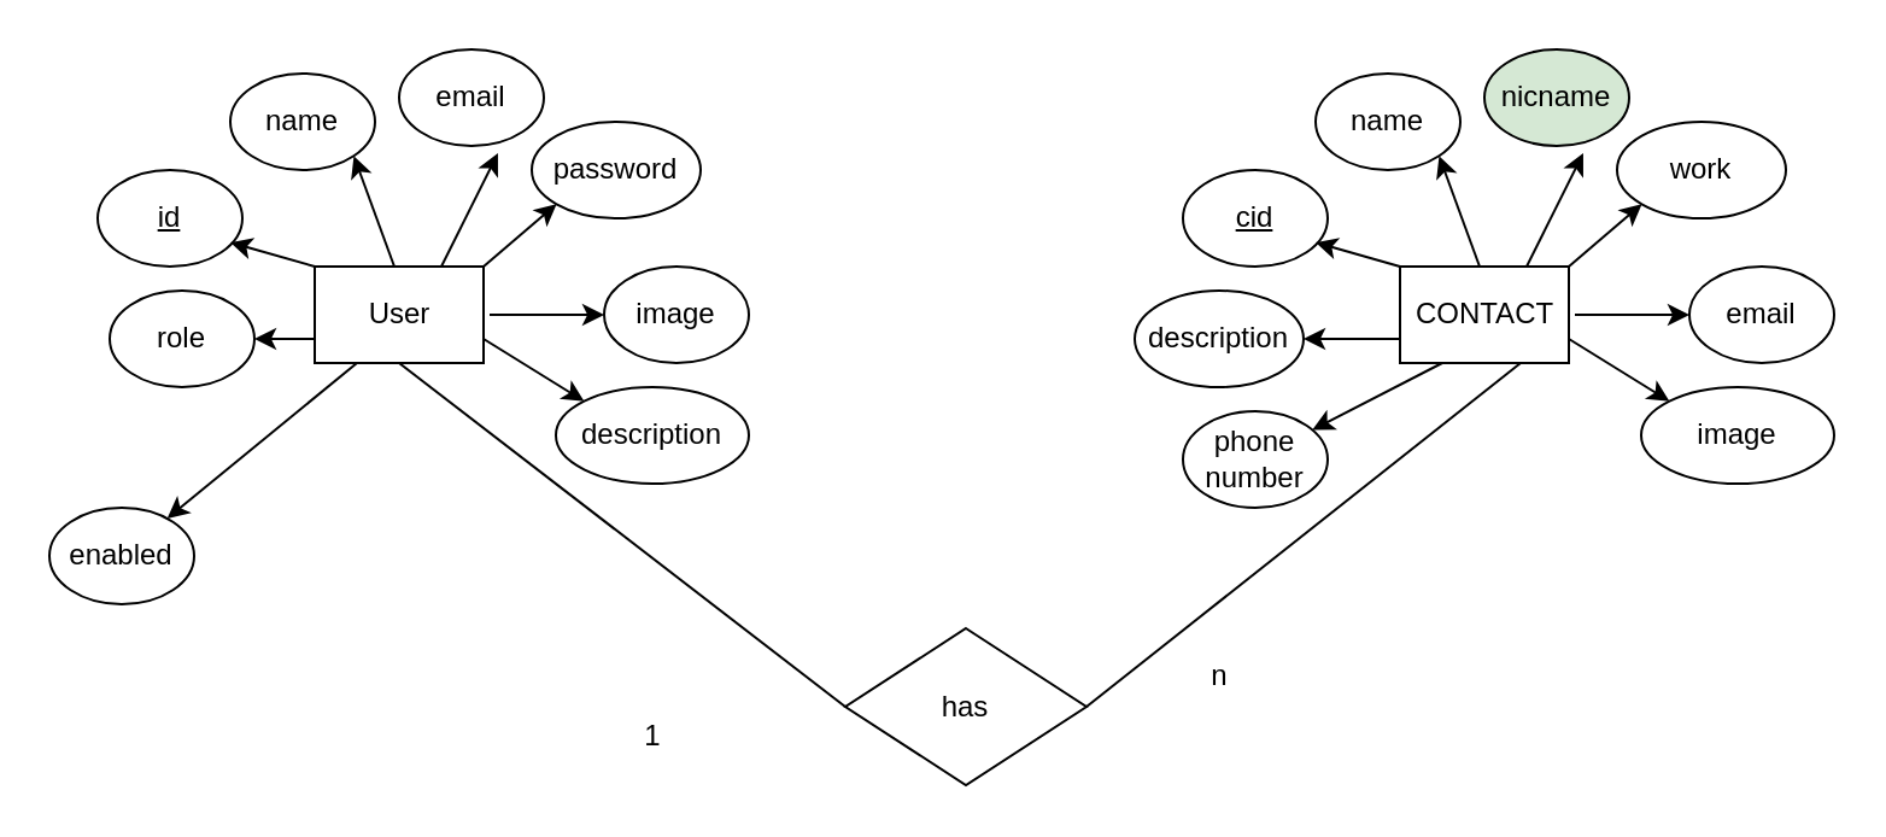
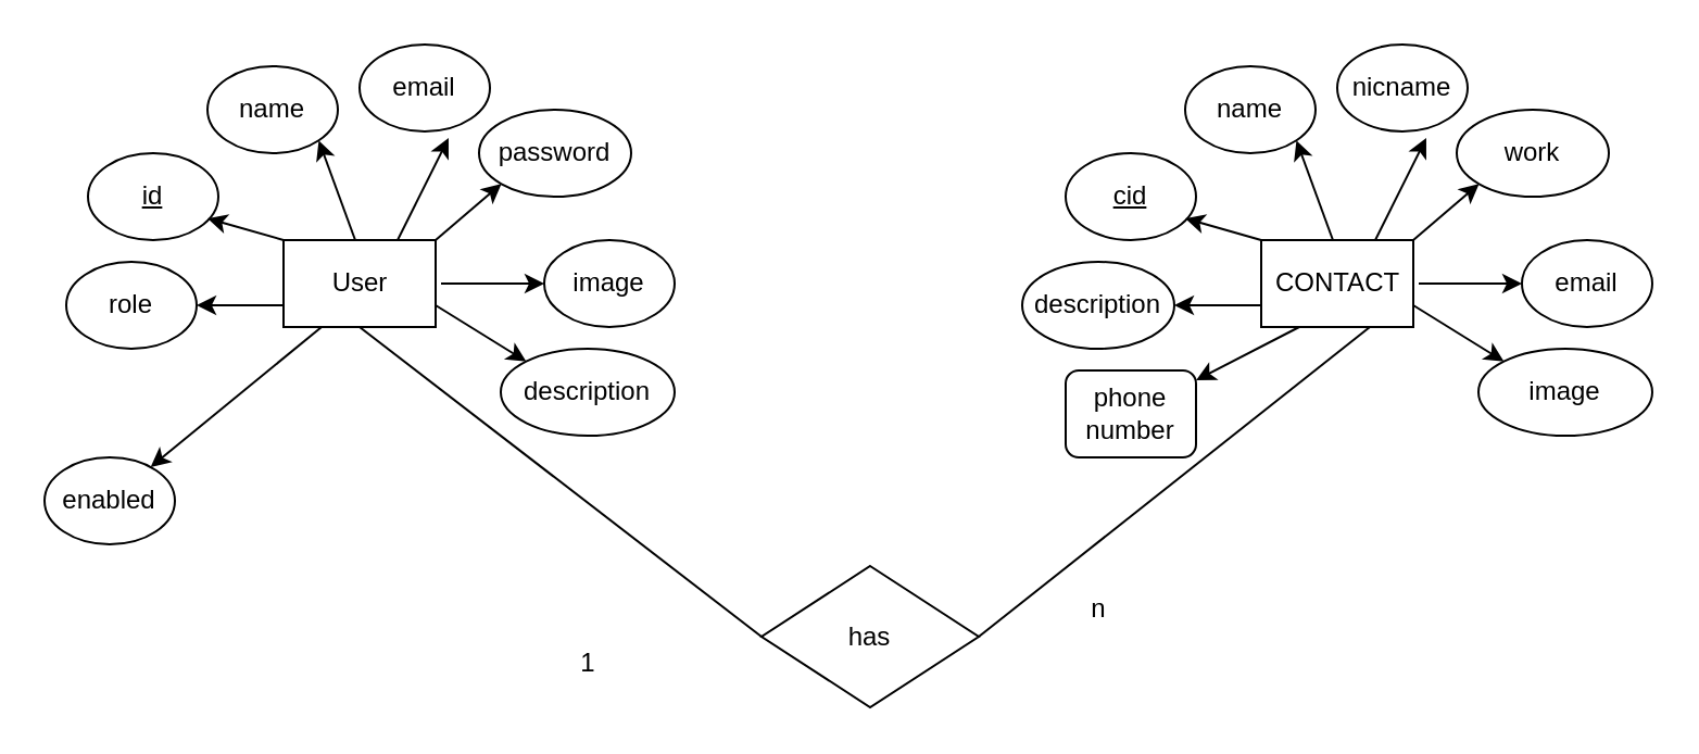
  <mxCell id="0" />
  <mxCell id="1" parent="0" />
  <mxCell id="2" value="" style="rounded=0;whiteSpace=wrap;html=1;" vertex="1" parent="1"><mxGeometry x="130" y="110" width="70" height="40" as="geometry" /></mxCell>
  <mxCell id="3" value="User" style="text;html=1;align=center;verticalAlign=middle;resizable=0;points=[];autosize=1;strokeColor=none;" vertex="1" parent="1"><mxGeometry x="145" y="120" width="40" height="20" as="geometry" /></mxCell>
  <mxCell id="4" value="&lt;u&gt;id&lt;/u&gt;" style="ellipse;whiteSpace=wrap;html=1;" vertex="1" parent="1"><mxGeometry x="40" y="70" width="60" height="40" as="geometry" /></mxCell>
  <mxCell id="5" value="name" style="ellipse;whiteSpace=wrap;html=1;" vertex="1" parent="1"><mxGeometry x="95" y="30" width="60" height="40" as="geometry" /></mxCell>
  <mxCell id="6" value="email" style="ellipse;whiteSpace=wrap;html=1;" vertex="1" parent="1"><mxGeometry x="165" y="20" width="60" height="40" as="geometry" /></mxCell>
  <mxCell id="7" value="password" style="ellipse;whiteSpace=wrap;html=1;" vertex="1" parent="1"><mxGeometry x="220" y="50" width="70" height="40" as="geometry" /></mxCell>
  <mxCell id="8" value="image" style="ellipse;whiteSpace=wrap;html=1;" vertex="1" parent="1"><mxGeometry x="250" y="110" width="60" height="40" as="geometry" /></mxCell>
  <mxCell id="9" value="description" style="ellipse;whiteSpace=wrap;html=1;" vertex="1" parent="1"><mxGeometry x="230" y="160" width="80" height="40" as="geometry" /></mxCell>
- <mxCell id="10" value="role" style="ellipse;whiteSpace=wrap;html=1;" vertex="1" parent="1"><mxGeometry x="45" y="120" width="60" height="40" as="geometry" /></mxCell>
+ <mxCell id="10" value="role" style="ellipse;whiteSpace=wrap;html=1;" vertex="1" parent="1"><mxGeometry x="30" y="120" width="60" height="40" as="geometry" /></mxCell>
  <mxCell id="11" value="enabled" style="ellipse;whiteSpace=wrap;html=1;" vertex="1" parent="1"><mxGeometry x="20" y="210" width="60" height="40" as="geometry" /></mxCell>
  <mxCell id="12" value="" style="endArrow=classic;html=1;exitX=0.25;exitY=1;exitDx=0;exitDy=0;" edge="1" parent="1" source="2" target="11"><mxGeometry width="50" height="50" relative="1" as="geometry"><mxPoint x="140" y="115" as="sourcePoint" /><mxPoint x="190" y="65" as="targetPoint" /></mxGeometry></mxCell>
  <mxCell id="13" value="" style="endArrow=classic;html=1;exitX=0;exitY=0.75;exitDx=0;exitDy=0;entryX=1;entryY=0.5;entryDx=0;entryDy=0;" edge="1" parent="1" source="2" target="10"><mxGeometry width="50" height="50" relative="1" as="geometry"><mxPoint x="148.5" y="134" as="sourcePoint" /><mxPoint x="94.664" y="161.707" as="targetPoint" /></mxGeometry></mxCell>
  <mxCell id="14" value="" style="endArrow=classic;html=1;exitX=0;exitY=0;exitDx=0;exitDy=0;entryX=1;entryY=0.5;entryDx=0;entryDy=0;" edge="1" parent="1" source="2"><mxGeometry width="50" height="50" relative="1" as="geometry"><mxPoint x="135" y="100" as="sourcePoint" /><mxPoint x="95" y="100" as="targetPoint" /></mxGeometry></mxCell>
  <mxCell id="15" value="" style="endArrow=classic;html=1;entryX=1;entryY=1;entryDx=0;entryDy=0;" edge="1" parent="1" target="5"><mxGeometry width="50" height="50" relative="1" as="geometry"><mxPoint x="163" y="110" as="sourcePoint" /><mxPoint x="100" y="110" as="targetPoint" /></mxGeometry></mxCell>
  <mxCell id="16" value="" style="endArrow=classic;html=1;entryX=0.683;entryY=1.075;entryDx=0;entryDy=0;entryPerimeter=0;exitX=0.75;exitY=0;exitDx=0;exitDy=0;" edge="1" parent="1" source="2" target="6"><mxGeometry width="50" height="50" relative="1" as="geometry"><mxPoint x="180" y="100" as="sourcePoint" /><mxPoint x="156.213" y="74.142" as="targetPoint" /></mxGeometry></mxCell>
  <mxCell id="17" value="" style="endArrow=classic;html=1;entryX=0;entryY=1;entryDx=0;entryDy=0;exitX=1;exitY=0;exitDx=0;exitDy=0;" edge="1" parent="1" source="2" target="7"><mxGeometry width="50" height="50" relative="1" as="geometry"><mxPoint x="192.5" y="120" as="sourcePoint" /><mxPoint x="215.98" y="73" as="targetPoint" /></mxGeometry></mxCell>
  <mxCell id="18" value="" style="endArrow=classic;html=1;exitX=0.75;exitY=0;exitDx=0;exitDy=0;" edge="1" parent="1"><mxGeometry width="50" height="50" relative="1" as="geometry"><mxPoint x="202.5" y="130" as="sourcePoint" /><mxPoint x="250" y="130" as="targetPoint" /></mxGeometry></mxCell>
  <mxCell id="19" value="" style="endArrow=classic;html=1;entryX=0;entryY=0;entryDx=0;entryDy=0;exitX=1;exitY=0.75;exitDx=0;exitDy=0;" edge="1" parent="1" source="2" target="9"><mxGeometry width="50" height="50" relative="1" as="geometry"><mxPoint x="210" y="150" as="sourcePoint" /><mxPoint x="260" y="140" as="targetPoint" /></mxGeometry></mxCell>
  <mxCell id="20" value="" style="rounded=0;whiteSpace=wrap;html=1;" vertex="1" parent="1"><mxGeometry x="580" y="110" width="70" height="40" as="geometry" /></mxCell>
  <mxCell id="21" value="CONTACT" style="text;html=1;align=center;verticalAlign=middle;resizable=0;points=[];autosize=1;strokeColor=none;" vertex="1" parent="1"><mxGeometry x="580" y="120" width="70" height="20" as="geometry" /></mxCell>
  <mxCell id="22" value="&lt;u&gt;cid&lt;/u&gt;" style="ellipse;whiteSpace=wrap;html=1;" vertex="1" parent="1"><mxGeometry x="490" y="70" width="60" height="40" as="geometry" /></mxCell>
  <mxCell id="23" value="name" style="ellipse;whiteSpace=wrap;html=1;" vertex="1" parent="1"><mxGeometry x="545" y="30" width="60" height="40" as="geometry" /></mxCell>
- <mxCell id="24" value="nicname" style="ellipse;whiteSpace=wrap;html=1;fillColor=#d5e8d4;" vertex="1" parent="1"><mxGeometry x="615" y="20" width="60" height="40" as="geometry" /></mxCell>
+ <mxCell id="24" value="nicname" style="ellipse;whiteSpace=wrap;html=1;" vertex="1" parent="1"><mxGeometry x="615" y="20" width="60" height="40" as="geometry" /></mxCell>
  <mxCell id="25" value="work" style="ellipse;whiteSpace=wrap;html=1;" vertex="1" parent="1"><mxGeometry x="670" y="50" width="70" height="40" as="geometry" /></mxCell>
  <mxCell id="26" value="email" style="ellipse;whiteSpace=wrap;html=1;" vertex="1" parent="1"><mxGeometry x="700" y="110" width="60" height="40" as="geometry" /></mxCell>
  <mxCell id="27" value="image" style="ellipse;whiteSpace=wrap;html=1;" vertex="1" parent="1"><mxGeometry x="680" y="160" width="80" height="40" as="geometry" /></mxCell>
  <mxCell id="28" value="description" style="ellipse;whiteSpace=wrap;html=1;" vertex="1" parent="1"><mxGeometry x="470" y="120" width="70" height="40" as="geometry" /></mxCell>
- <mxCell id="29" value="phone number" style="ellipse;whiteSpace=wrap;html=1;" vertex="1" parent="1"><mxGeometry x="490" y="170" width="60" height="40" as="geometry" /></mxCell>
+ <mxCell id="29" value="phone number" style="whiteSpace=wrap;html=1;rounded=1;" vertex="1" parent="1"><mxGeometry x="490" y="170" width="60" height="40" as="geometry" /></mxCell>
  <mxCell id="30" value="" style="endArrow=classic;html=1;exitX=0.25;exitY=1;exitDx=0;exitDy=0;" edge="1" parent="1" source="20" target="29"><mxGeometry width="50" height="50" relative="1" as="geometry"><mxPoint x="590" y="115" as="sourcePoint" /><mxPoint x="640" y="65" as="targetPoint" /></mxGeometry></mxCell>
  <mxCell id="31" value="" style="endArrow=classic;html=1;exitX=0;exitY=0.75;exitDx=0;exitDy=0;entryX=1;entryY=0.5;entryDx=0;entryDy=0;" edge="1" parent="1" source="20" target="28"><mxGeometry width="50" height="50" relative="1" as="geometry"><mxPoint x="598.5" y="134" as="sourcePoint" /><mxPoint x="544.664" y="161.707" as="targetPoint" /></mxGeometry></mxCell>
  <mxCell id="32" value="" style="endArrow=classic;html=1;exitX=0;exitY=0;exitDx=0;exitDy=0;entryX=1;entryY=0.5;entryDx=0;entryDy=0;" edge="1" parent="1" source="20"><mxGeometry width="50" height="50" relative="1" as="geometry"><mxPoint x="585" y="100" as="sourcePoint" /><mxPoint x="545" y="100" as="targetPoint" /></mxGeometry></mxCell>
  <mxCell id="33" value="" style="endArrow=classic;html=1;entryX=1;entryY=1;entryDx=0;entryDy=0;" edge="1" parent="1" target="23"><mxGeometry width="50" height="50" relative="1" as="geometry"><mxPoint x="613" y="110" as="sourcePoint" /><mxPoint x="550" y="110" as="targetPoint" /></mxGeometry></mxCell>
  <mxCell id="34" value="" style="endArrow=classic;html=1;entryX=0.683;entryY=1.075;entryDx=0;entryDy=0;entryPerimeter=0;exitX=0.75;exitY=0;exitDx=0;exitDy=0;" edge="1" parent="1" source="20" target="24"><mxGeometry width="50" height="50" relative="1" as="geometry"><mxPoint x="630" y="100" as="sourcePoint" /><mxPoint x="606.213" y="74.142" as="targetPoint" /></mxGeometry></mxCell>
  <mxCell id="35" value="" style="endArrow=classic;html=1;entryX=0;entryY=1;entryDx=0;entryDy=0;exitX=1;exitY=0;exitDx=0;exitDy=0;" edge="1" parent="1" source="20" target="25"><mxGeometry width="50" height="50" relative="1" as="geometry"><mxPoint x="642.5" y="120" as="sourcePoint" /><mxPoint x="665.98" y="73" as="targetPoint" /></mxGeometry></mxCell>
  <mxCell id="36" value="" style="endArrow=classic;html=1;exitX=0.75;exitY=0;exitDx=0;exitDy=0;" edge="1" parent="1"><mxGeometry width="50" height="50" relative="1" as="geometry"><mxPoint x="652.5" y="130" as="sourcePoint" /><mxPoint x="700" y="130" as="targetPoint" /></mxGeometry></mxCell>
  <mxCell id="37" value="" style="endArrow=classic;html=1;entryX=0;entryY=0;entryDx=0;entryDy=0;exitX=1;exitY=0.75;exitDx=0;exitDy=0;" edge="1" parent="1" source="20" target="27"><mxGeometry width="50" height="50" relative="1" as="geometry"><mxPoint x="660" y="150" as="sourcePoint" /><mxPoint x="710" y="140" as="targetPoint" /></mxGeometry></mxCell>
  <mxCell id="38" value="has" style="rhombus;whiteSpace=wrap;html=1;" vertex="1" parent="1"><mxGeometry x="350" y="260" width="100" height="65" as="geometry" /></mxCell>
  <mxCell id="39" value="" style="endArrow=none;html=1;entryX=0;entryY=0.5;entryDx=0;entryDy=0;" edge="1" parent="1" target="38"><mxGeometry width="50" height="50" relative="1" as="geometry"><mxPoint x="165" y="150" as="sourcePoint" /><mxPoint x="405" y="270" as="targetPoint" /></mxGeometry></mxCell>
  <mxCell id="40" value="" style="endArrow=none;html=1;exitX=1;exitY=0.5;exitDx=0;exitDy=0;" edge="1" parent="1" source="38"><mxGeometry width="50" height="50" relative="1" as="geometry"><mxPoint x="580" y="200" as="sourcePoint" /><mxPoint x="630" y="150" as="targetPoint" /></mxGeometry></mxCell>
  <mxCell id="41" value="1" style="text;html=1;align=center;verticalAlign=middle;resizable=0;points=[];autosize=1;strokeColor=none;" vertex="1" parent="1"><mxGeometry x="260" y="295" width="20" height="20" as="geometry" /></mxCell>
  <mxCell id="42" value="n" style="text;html=1;align=center;verticalAlign=middle;resizable=0;points=[];autosize=1;strokeColor=none;" vertex="1" parent="1"><mxGeometry x="495" y="270" width="20" height="20" as="geometry" /></mxCell>
